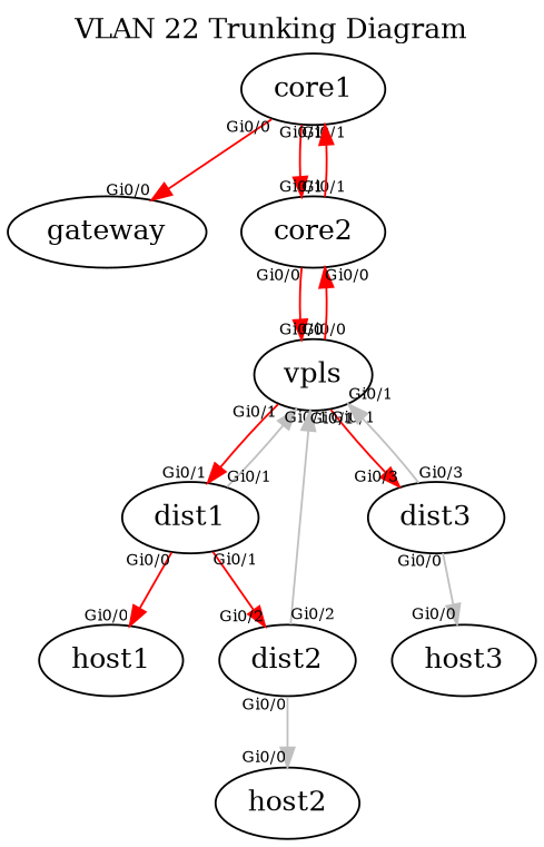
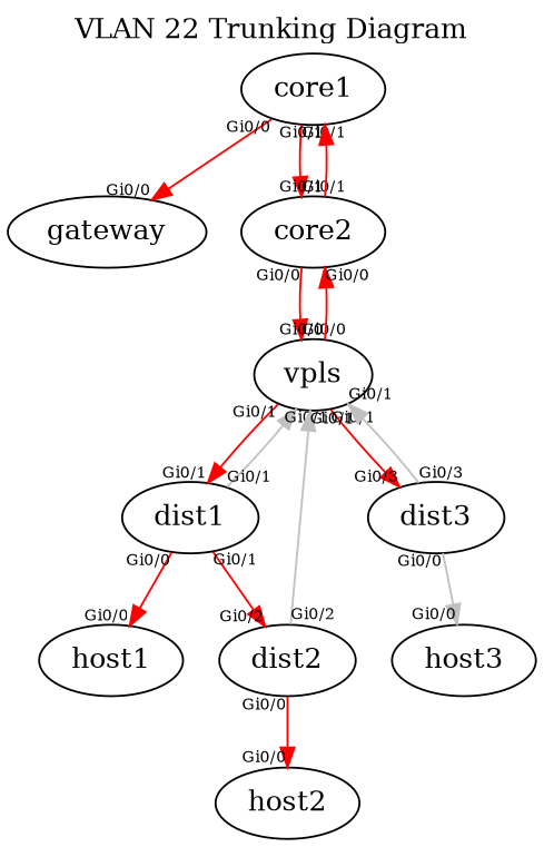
  digraph {
    label="VLAN 22 Trunking Diagram"
    labelloc=t
    edge [color=red fontsize=8.0 headlabel="Gi0/0" taillabel="Gi0/0"]
    core1
    gateway
    core2
    vpls
    dist1
    dist3
    dist2
    host1
    host2
    host3
    core1 -> gateway
    core1 -> core2 [headlabel="Gi0/1" taillabel="Gi0/1"]
    core2 -> core1 [headlabel="Gi0/1" taillabel="Gi0/1"]
    core2 -> vpls
    vpls -> core2
    vpls -> dist1 [headlabel="Gi0/1" taillabel="Gi0/1"]
    vpls -> dist3 [headlabel="Gi0/3" taillabel="Gi0/1"]
    dist1 -> vpls [color=gray headlabel="Gi0/1" taillabel="Gi0/1"]
    dist1 -> dist2 [headlabel="Gi0/2" taillabel="Gi0/1"]
    dist1 -> host1
    dist3 -> vpls [color=gray headlabel="Gi0/1" taillabel="Gi0/3"]
    dist3 -> host3 [color=gray]
    dist2 -> vpls [color=gray headlabel="Gi0/1" taillabel="Gi0/2"]
-   dist2 -> host2 [color=gray]
+   dist2 -> host2
  }
